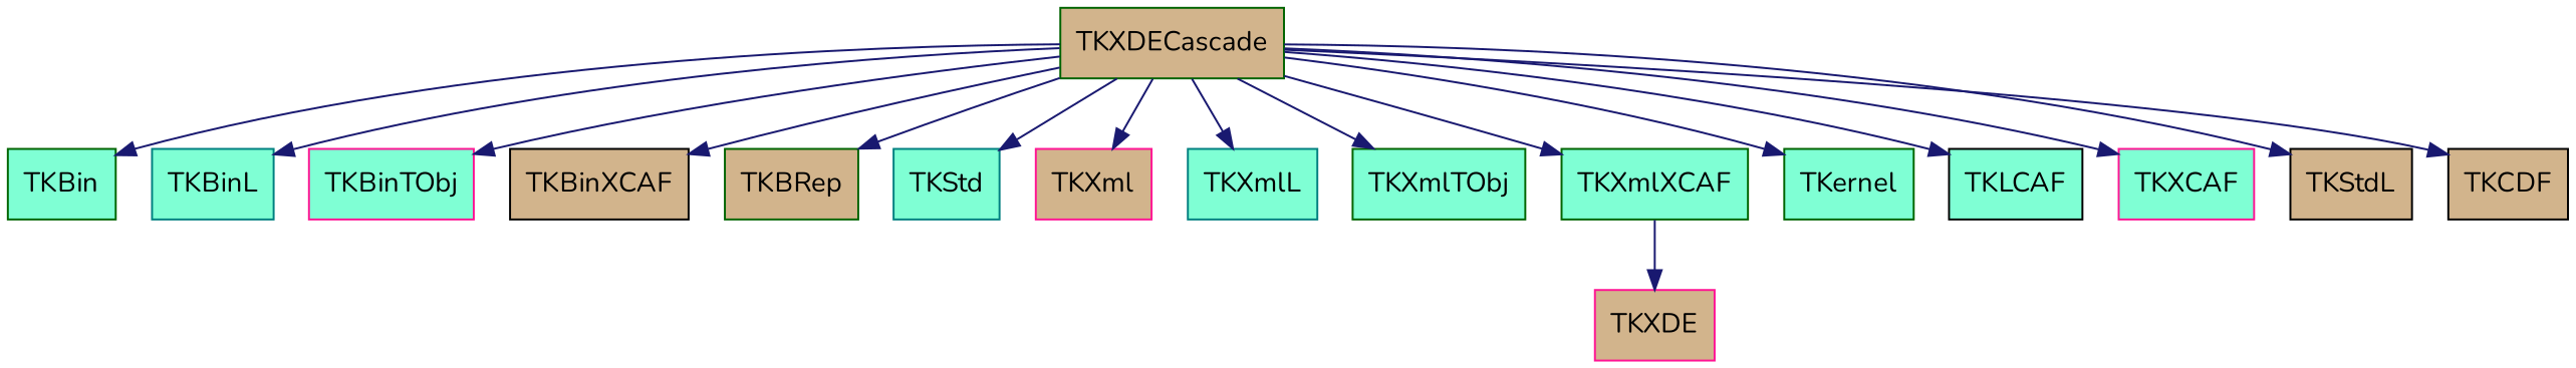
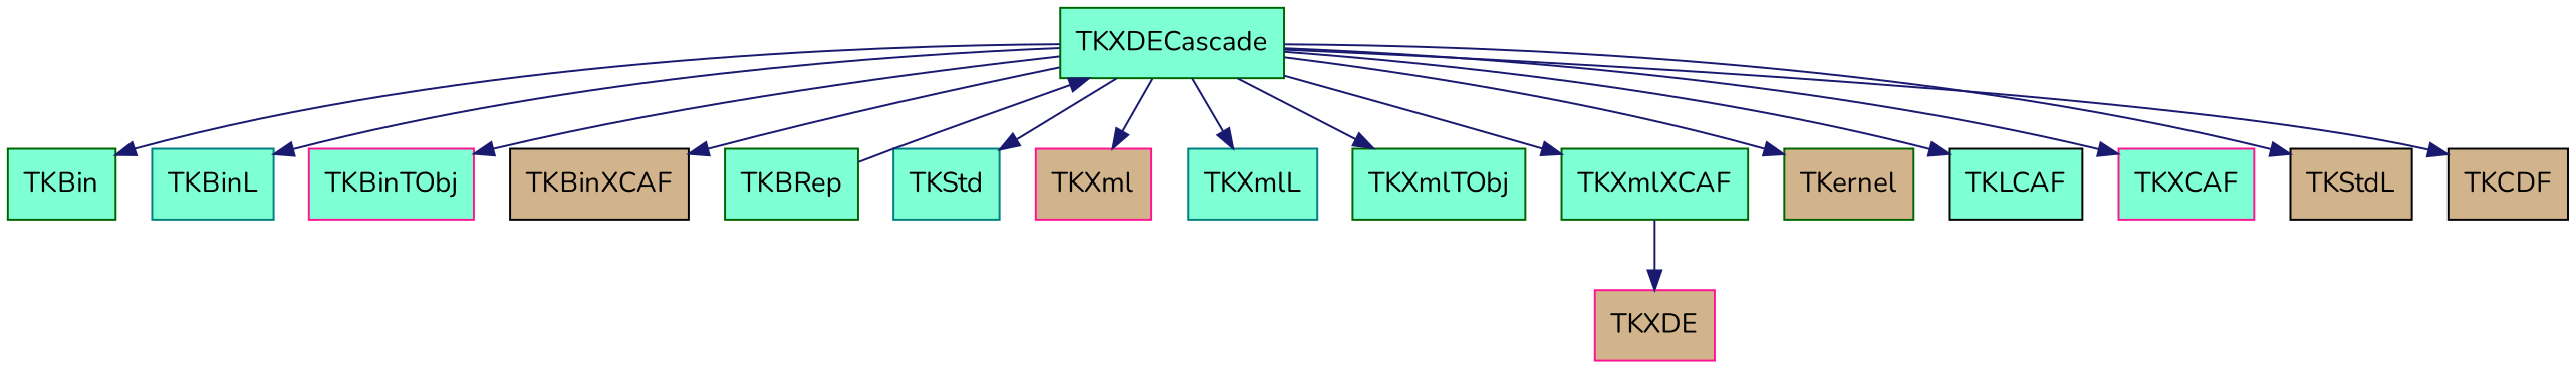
  digraph {
    aspect=1
    fontname=Nunito
    node [color=darkgreen fillcolor=aquamarine fontname=Nunito shape=box style=filled]
    edge [color=midnightblue fontname=Nunito style=solid]
-   TKXDECascade [fillcolor=tan]
+   TKXDECascade
    TKBin
    TKBinL [color=teal]
    TKBinTObj [color=deeppink]
    TKBinXCAF [color=black fillcolor=tan]
-   TKBRep [fillcolor=tan]
+   TKBRep
    TKStd [color=teal]
    TKXml [color=deeppink fillcolor=tan]
    TKXmlL [color=teal]
    TKXmlTObj
    TKXmlXCAF
-   TKernel
+   TKernel [fillcolor=tan]
    TKLCAF [color=black]
    TKXCAF [color=deeppink]
    TKStdL [color=black fillcolor=tan]
    TKCDF [color=black fillcolor=tan]
    TKXDE [color=deeppink fillcolor=tan]
    TKXDECascade -> TKBin
    TKXDECascade -> TKBinL
    TKXDECascade -> TKBinTObj
    TKXDECascade -> TKBinXCAF
-   TKXDECascade -> TKBRep
+   TKBRep -> TKXDECascade
    TKXDECascade -> TKStd
    TKXDECascade -> TKXml
    TKXDECascade -> TKXmlL
    TKXDECascade -> TKXmlTObj
    TKXDECascade -> TKXmlXCAF
    TKXDECascade -> TKernel
    TKXDECascade -> TKLCAF
    TKXDECascade -> TKXCAF
    TKXDECascade -> TKStdL
    TKXDECascade -> TKCDF
    TKXmlXCAF -> TKXDE
  }
